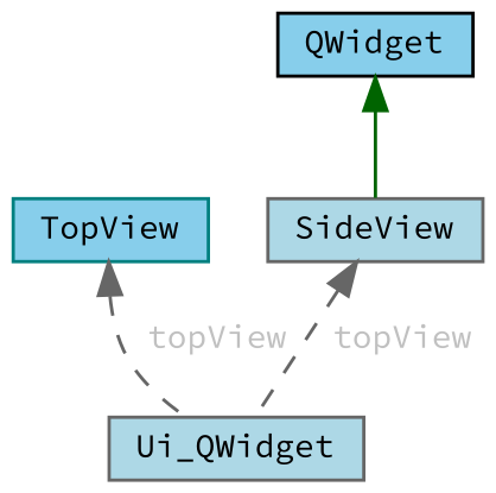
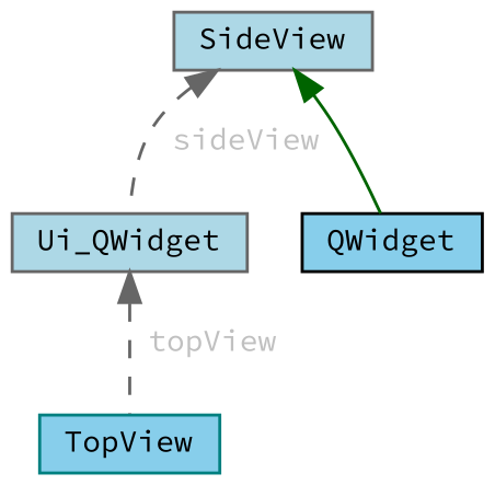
  digraph {
    fontname="Source Code Pro"
    node [color=gray40 fillcolor=lightblue fontname="Source Code Pro" fontsize=10 shape=box style=filled]
    edge [color=gray40 dir=back fontcolor=grey fontname="Source Code Pro" fontsize=10 labelfontname=Helvetica labelfontsize=10 style=dashed]
    n1 [fontcolor=black height=0.2 label=Ui_QWidget width=0.4]
    n2 [color=teal fillcolor=skyblue height=0.2 label=TopView width=0.4]
    n3 [color=black fillcolor=skyblue height=0.2 label=QWidget width=0.4]
    n4 [height=0.2 label=SideView width=0.4]
-   n2 -> n1 [label=" topView"]
-   n3 -> n4 [color=darkgreen style=solid fontcolor=""]
-   n4 -> n1 [label=" topView"]
+   n1 -> n2 [label=" topView"]
+   n4 -> n3 [color=darkgreen style=solid fontcolor=""]
+   n4 -> n1 [label=" sideView"]
  }
